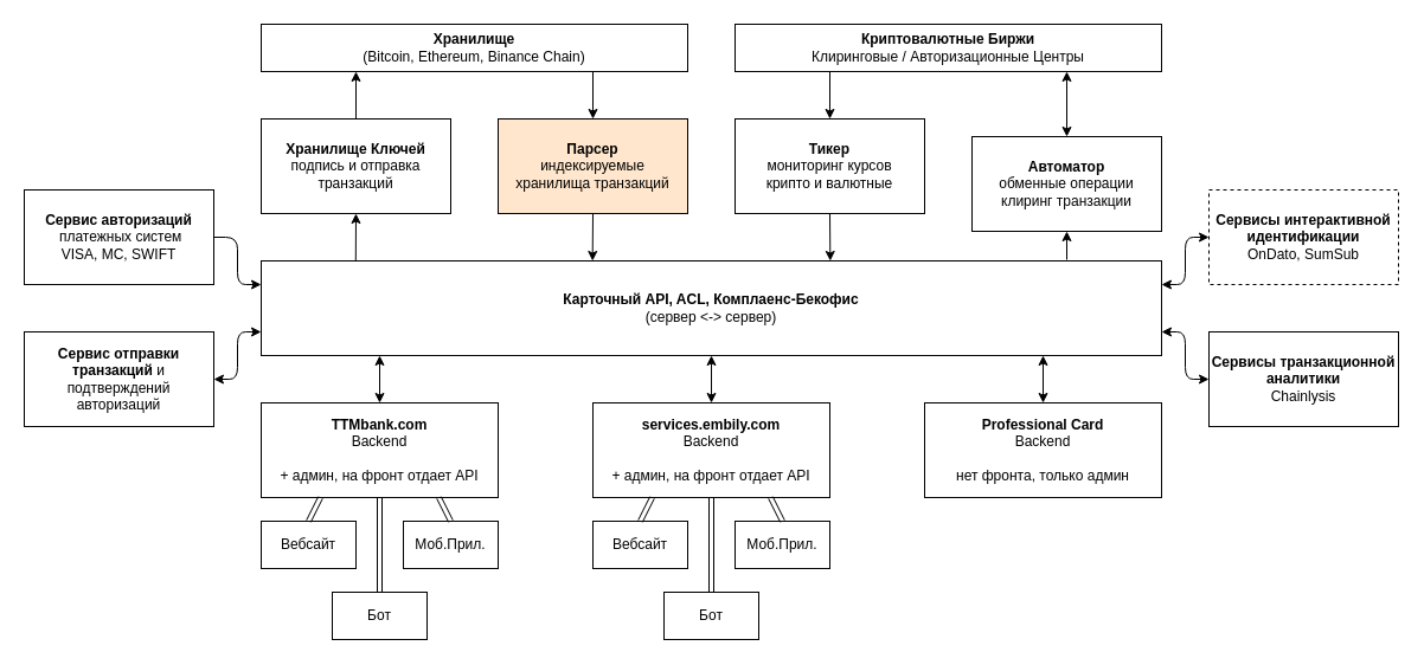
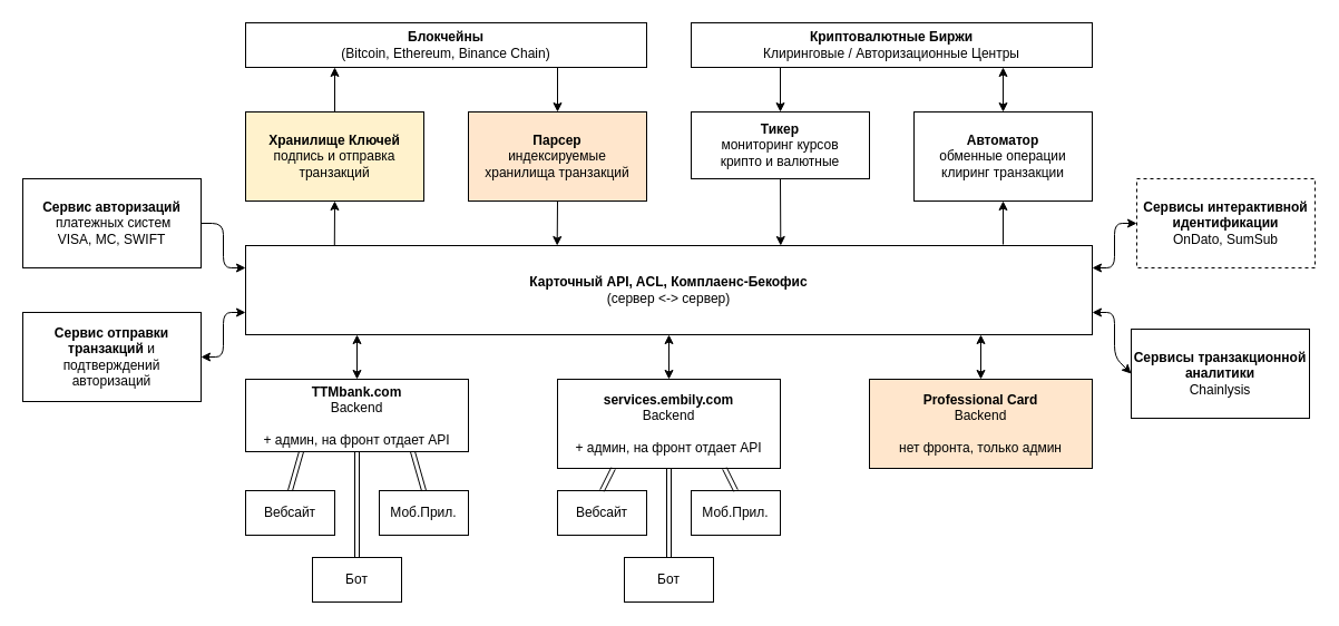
  <mxCell id="0" />
  <mxCell id="1" parent="0" />
  <mxCell id="2" value="&lt;b&gt;Парсер&lt;/b&gt;&lt;br&gt;индексируемые&lt;br&gt;хранилища транзакций" style="rounded=0;whiteSpace=wrap;html=1;fillColor=#ffe6cc;" vertex="1" parent="1"><mxGeometry x="420" y="100" width="160" height="80" as="geometry" /></mxCell>
- <mxCell id="3" value="&lt;b&gt;Тикер&lt;/b&gt;&lt;br&gt;мониторинг курсов&lt;br&gt;крипто и валютные" style="rounded=0;whiteSpace=wrap;html=1;" vertex="1" parent="1"><mxGeometry x="620" y="100" width="160" height="80" as="geometry" /></mxCell>
- <mxCell id="4" value="&lt;b&gt;Автоматор&lt;br&gt;&lt;/b&gt;обменные операции&lt;br&gt;клиринг транзакции" style="rounded=0;whiteSpace=wrap;html=1;" vertex="1" parent="1"><mxGeometry x="820" y="115" width="160" height="80" as="geometry" /></mxCell>
+ <mxCell id="3" value="&lt;b&gt;Тикер&lt;/b&gt;&lt;br&gt;мониторинг курсов&lt;br&gt;крипто и валютные" style="rounded=0;whiteSpace=wrap;html=1;" vertex="1" parent="1"><mxGeometry x="620" y="100" width="160" height="60" as="geometry" /></mxCell>
+ <mxCell id="4" value="&lt;b&gt;Автоматор&lt;br&gt;&lt;/b&gt;обменные операции&lt;br&gt;клиринг транзакции" style="rounded=0;whiteSpace=wrap;html=1;" vertex="1" parent="1"><mxGeometry x="820" y="100" width="160" height="80" as="geometry" /></mxCell>
  <mxCell id="5" value="&lt;b&gt;Криптовалютные Биржи&lt;/b&gt;&lt;br&gt;Клиринговые / Авторизационные Центры" style="rounded=0;whiteSpace=wrap;html=1;" vertex="1" parent="1"><mxGeometry x="620" y="20" width="360" height="40" as="geometry" /></mxCell>
- <mxCell id="6" value="&lt;b&gt;Хранилище&lt;/b&gt;&lt;br&gt;(Bitcoin, Ethereum, Binance Chain)" style="rounded=0;whiteSpace=wrap;html=1;" vertex="1" parent="1"><mxGeometry x="220" y="20" width="360" height="40" as="geometry" /></mxCell>
- <mxCell id="7" value="&lt;b&gt;Хранилище Ключей &lt;/b&gt;подпись и отправка транзакций" style="rounded=0;whiteSpace=wrap;html=1;" vertex="1" parent="1"><mxGeometry x="220" y="100" width="160" height="80" as="geometry" /></mxCell>
+ <mxCell id="6" value="&lt;b&gt;Блокчейны&lt;/b&gt;&lt;br&gt;(Bitcoin, Ethereum, Binance Chain)" style="rounded=0;whiteSpace=wrap;html=1;" vertex="1" parent="1"><mxGeometry x="220" y="20" width="360" height="40" as="geometry" /></mxCell>
+ <mxCell id="7" value="&lt;b&gt;Хранилище Ключей &lt;/b&gt;подпись и отправка транзакций" style="rounded=0;whiteSpace=wrap;html=1;fillColor=#fff2cc;" vertex="1" parent="1"><mxGeometry x="220" y="100" width="160" height="80" as="geometry" /></mxCell>
  <mxCell id="8" value="" style="endArrow=classic;html=1;exitX=0.5;exitY=0;exitDx=0;exitDy=0;" edge="1" parent="1" source="7"><mxGeometry width="50" height="50" relative="1" as="geometry"><mxPoint x="580" y="230" as="sourcePoint" /><mxPoint x="300" as="targetPoint" y="60" /></mxGeometry></mxCell>
  <mxCell id="9" value="" style="endArrow=classic;html=1;entryX=0.5;entryY=0;entryDx=0;entryDy=0;" edge="1" parent="1" target="2"><mxGeometry width="50" height="50" relative="1" as="geometry"><mxPoint x="500" as="sourcePoint" y="60" /><mxPoint x="630" y="180" as="targetPoint" /></mxGeometry></mxCell>
  <mxCell id="10" value="" style="endArrow=classic;html=1;entryX=0.5;entryY=0;entryDx=0;entryDy=0;" edge="1" parent="1" target="3"><mxGeometry width="50" height="50" relative="1" as="geometry"><mxPoint x="700" as="sourcePoint" y="60" /><mxPoint x="630" y="180" as="targetPoint" /></mxGeometry></mxCell>
  <mxCell id="11" value="" style="endArrow=classic;html=1;entryX=0.5;entryY=0;entryDx=0;entryDy=0;startArrow=classic;startFill=1;" edge="1" parent="1" target="4"><mxGeometry width="50" height="50" relative="1" as="geometry"><mxPoint x="900" as="sourcePoint" y="60" /><mxPoint x="710" y="110" as="targetPoint" /></mxGeometry></mxCell>
  <mxCell id="12" value="&lt;b&gt;Карточный API, ACL, Комплаенс-Бекофис&lt;/b&gt;&lt;br&gt;(сервер &amp;lt;-&amp;gt; сервер)&lt;b&gt;&lt;br&gt;&lt;/b&gt;" style="rounded=0;whiteSpace=wrap;html=1;" vertex="1" parent="1"><mxGeometry x="220" y="220" width="760" height="80" as="geometry" /></mxCell>
  <mxCell id="13" value="" style="endArrow=classic;html=1;exitX=0.105;exitY=0;exitDx=0;exitDy=0;entryX=0.5;entryY=1;entryDx=0;entryDy=0;exitPerimeter=0;" edge="1" parent="1" source="12" target="7"><mxGeometry width="50" height="50" relative="1" as="geometry"><mxPoint x="610" y="300" as="sourcePoint" /><mxPoint x="660" y="250" as="targetPoint" /></mxGeometry></mxCell>
  <mxCell id="14" value="" style="endArrow=classic;html=1;exitX=0.5;exitY=1;exitDx=0;exitDy=0;entryX=0.368;entryY=0;entryDx=0;entryDy=0;entryPerimeter=0;" edge="1" parent="1" source="2" target="12"><mxGeometry width="50" height="50" relative="1" as="geometry"><mxPoint x="610" y="300" as="sourcePoint" /><mxPoint x="660" y="250" as="targetPoint" /></mxGeometry></mxCell>
  <mxCell id="15" value="" style="endArrow=classic;html=1;exitX=0.5;exitY=1;exitDx=0;exitDy=0;entryX=0.632;entryY=0;entryDx=0;entryDy=0;entryPerimeter=0;" edge="1" parent="1" source="3" target="12"><mxGeometry width="50" height="50" relative="1" as="geometry"><mxPoint x="510" y="190" as="sourcePoint" /><mxPoint x="509.68" y="230" as="targetPoint" /></mxGeometry></mxCell>
  <mxCell id="16" value="" style="endArrow=classic;html=1;entryX=0.5;entryY=1;entryDx=0;entryDy=0;" edge="1" parent="1" target="4"><mxGeometry width="50" height="50" relative="1" as="geometry"><mxPoint x="900" y="219" as="sourcePoint" /><mxPoint x="710.32" y="230" as="targetPoint" /></mxGeometry></mxCell>
  <mxCell id="17" value="&lt;b&gt;Сервис авторизаций &amp;nbsp;&lt;/b&gt;платежных систем&lt;br&gt;VISA, MC, SWIFT" style="rounded=0;whiteSpace=wrap;html=1;" vertex="1" parent="1"><mxGeometry x="20" y="160" width="160" height="80" as="geometry" /></mxCell>
  <mxCell id="18" value="&lt;b&gt;Сервис отправки транзакций&lt;/b&gt; и подтверждений авторизаций" style="rounded=0;whiteSpace=wrap;html=1;" vertex="1" parent="1"><mxGeometry x="20" y="280" width="160" height="80" as="geometry" /></mxCell>
  <mxCell id="19" value="" style="endArrow=classic;html=1;exitX=1;exitY=0.5;exitDx=0;exitDy=0;entryX=0;entryY=0.25;entryDx=0;entryDy=0;" edge="1" parent="1" source="17" target="12"><mxGeometry width="50" height="50" relative="1" as="geometry"><mxPoint x="400" y="270" as="sourcePoint" /><mxPoint x="450" y="220" as="targetPoint" /><Array as="points"><mxPoint x="200" y="200" /><mxPoint x="200" y="240" /></Array></mxGeometry></mxCell>
  <mxCell id="20" value="" style="endArrow=classic;html=1;exitX=1;exitY=0.5;exitDx=0;exitDy=0;entryX=0;entryY=0.75;entryDx=0;entryDy=0;startArrow=classic;startFill=1;" edge="1" parent="1" source="18" target="12"><mxGeometry width="50" height="50" relative="1" as="geometry"><mxPoint x="190" y="210" as="sourcePoint" /><mxPoint x="230" y="250" as="targetPoint" /><Array as="points"><mxPoint x="200" y="320" /><mxPoint x="200" y="280" /></Array></mxGeometry></mxCell>
- <mxCell id="21" value="TTMbank.com&lt;br&gt;&lt;span style=&quot;font-weight: normal&quot;&gt;Backend&lt;br&gt;&lt;br&gt;&lt;/span&gt;&lt;span style=&quot;font-weight: normal&quot;&gt;+&amp;nbsp;админ,&amp;nbsp;&lt;/span&gt;&lt;span style=&quot;font-weight: normal&quot;&gt;на фронт отдает API&lt;br&gt;&lt;/span&gt;" style="rounded=0;whiteSpace=wrap;html=1;fontStyle=1" vertex="1" parent="1"><mxGeometry x="220" y="340" width="200" height="80" as="geometry" /></mxCell>
+ <mxCell id="21" value="TTMbank.com&lt;br&gt;&lt;span style=&quot;font-weight: normal&quot;&gt;Backend&lt;br&gt;&lt;br&gt;&lt;/span&gt;&lt;span style=&quot;font-weight: normal&quot;&gt;+&amp;nbsp;админ,&amp;nbsp;&lt;/span&gt;&lt;span style=&quot;font-weight: normal&quot;&gt;на фронт отдает API&lt;br&gt;&lt;/span&gt;" style="rounded=0;whiteSpace=wrap;html=1;fontStyle=1" vertex="1" parent="1"><mxGeometry x="220" y="340" width="200" height="65" as="geometry" /></mxCell>
  <mxCell id="22" value="services.embily.com&lt;br&gt;&lt;span style=&quot;font-weight: normal&quot;&gt;Backend&lt;br&gt;&lt;br&gt;&lt;/span&gt;&lt;span style=&quot;font-weight: normal&quot;&gt;+ админ, на фронт отдает API&lt;/span&gt;&lt;span style=&quot;font-weight: normal&quot;&gt;&lt;br&gt;&lt;/span&gt;" style="rounded=0;whiteSpace=wrap;html=1;fontStyle=1" vertex="1" parent="1"><mxGeometry x="500" y="340" width="200" height="80" as="geometry" /></mxCell>
  <mxCell id="23" value="" style="endArrow=classic;html=1;entryX=0.5;entryY=0;entryDx=0;entryDy=0;startArrow=classic;startFill=1;" edge="1" parent="1" target="21"><mxGeometry width="50" height="50" relative="1" as="geometry"><mxPoint x="320" y="300" as="sourcePoint" /><mxPoint x="310" y="190" as="targetPoint" /></mxGeometry></mxCell>
- <mxCell id="24" value="Professional Card&lt;br&gt;&lt;span style=&quot;font-weight: normal&quot;&gt;Backend&lt;br&gt;&lt;br&gt;нет фронта, только админ&lt;br&gt;&lt;/span&gt;" style="rounded=0;whiteSpace=wrap;html=1;fontStyle=1" vertex="1" parent="1"><mxGeometry x="780" y="340" width="200" height="80" as="geometry" /></mxCell>
+ <mxCell id="24" value="Professional Card&lt;br&gt;&lt;span style=&quot;font-weight: normal&quot;&gt;Backend&lt;br&gt;&lt;br&gt;нет фронта, только админ&lt;br&gt;&lt;/span&gt;" style="rounded=0;whiteSpace=wrap;html=1;fontStyle=1;fillColor=#ffe6cc;" vertex="1" parent="1"><mxGeometry x="780" y="340" width="200" height="80" as="geometry" /></mxCell>
  <mxCell id="25" value="" style="endArrow=classic;html=1;entryX=0.5;entryY=0;entryDx=0;entryDy=0;startArrow=classic;startFill=1;" edge="1" parent="1"><mxGeometry width="50" height="50" relative="1" as="geometry"><mxPoint x="600" y="300" as="sourcePoint" /><mxPoint x="600" y="340" as="targetPoint" /></mxGeometry></mxCell>
  <mxCell id="26" value="" style="endArrow=classic;html=1;entryX=0.5;entryY=0;entryDx=0;entryDy=0;startArrow=classic;startFill=1;" edge="1" parent="1"><mxGeometry width="50" height="50" relative="1" as="geometry"><mxPoint x="880" y="300" as="sourcePoint" /><mxPoint x="880" y="340" as="targetPoint" /></mxGeometry></mxCell>
  <mxCell id="27" value="Вебсайт" style="rounded=0;whiteSpace=wrap;html=1;" vertex="1" parent="1"><mxGeometry x="220" y="440" width="80" height="40" as="geometry" /></mxCell>
  <mxCell id="28" value="Бот" style="rounded=0;whiteSpace=wrap;html=1;" vertex="1" parent="1"><mxGeometry x="280" y="500" width="80" height="40" as="geometry" /></mxCell>
  <mxCell id="29" value="Моб.Прил." style="rounded=0;whiteSpace=wrap;html=1;" vertex="1" parent="1"><mxGeometry x="340" y="440" width="80" height="40" as="geometry" /></mxCell>
  <mxCell id="30" value="Вебсайт" style="rounded=0;whiteSpace=wrap;html=1;" vertex="1" parent="1"><mxGeometry x="500" y="440" width="80" height="40" as="geometry" /></mxCell>
  <mxCell id="31" value="Бот" style="rounded=0;whiteSpace=wrap;html=1;" vertex="1" parent="1"><mxGeometry x="560" y="500" width="80" height="40" as="geometry" /></mxCell>
  <mxCell id="32" value="Моб.Прил." style="rounded=0;whiteSpace=wrap;html=1;" vertex="1" parent="1"><mxGeometry x="620" y="440" width="80" height="40" as="geometry" /></mxCell>
  <mxCell id="33" value="" style="shape=link;html=1;startArrow=classic;startFill=1;exitX=0.25;exitY=1;exitDx=0;exitDy=0;entryX=0.5;entryY=0;entryDx=0;entryDy=0;" edge="1" parent="1" source="21" target="27"><mxGeometry width="100" relative="1" as="geometry"><mxPoint x="490" y="310" as="sourcePoint" /><mxPoint x="590" y="310" as="targetPoint" /></mxGeometry></mxCell>
  <mxCell id="34" value="" style="shape=link;html=1;startArrow=classic;startFill=1;exitX=0.5;exitY=1;exitDx=0;exitDy=0;entryX=0.5;entryY=0;entryDx=0;entryDy=0;" edge="1" parent="1" source="21" target="28"><mxGeometry width="100" relative="1" as="geometry"><mxPoint x="270" y="430" as="sourcePoint" /><mxPoint x="260" y="450" as="targetPoint" /></mxGeometry></mxCell>
  <mxCell id="35" value="" style="shape=link;html=1;startArrow=classic;startFill=1;exitX=0.75;exitY=1;exitDx=0;exitDy=0;entryX=0.5;entryY=0;entryDx=0;entryDy=0;" edge="1" parent="1" source="21" target="29"><mxGeometry width="100" relative="1" as="geometry"><mxPoint x="310" y="430" as="sourcePoint" /><mxPoint x="310" y="500" as="targetPoint" /></mxGeometry></mxCell>
  <mxCell id="36" value="" style="shape=link;html=1;startArrow=classic;startFill=1;exitX=0.25;exitY=1;exitDx=0;exitDy=0;entryX=0.5;entryY=0;entryDx=0;entryDy=0;" edge="1" parent="1" source="22" target="30"><mxGeometry width="100" relative="1" as="geometry"><mxPoint x="370" y="430" as="sourcePoint" /><mxPoint x="360" y="450" as="targetPoint" /></mxGeometry></mxCell>
  <mxCell id="37" value="" style="shape=link;html=1;startArrow=classic;startFill=1;exitX=0.5;exitY=1;exitDx=0;exitDy=0;entryX=0.5;entryY=0;entryDx=0;entryDy=0;" edge="1" parent="1" source="22" target="31"><mxGeometry width="100" relative="1" as="geometry"><mxPoint x="570" y="430" as="sourcePoint" /><mxPoint x="560" y="450" as="targetPoint" /></mxGeometry></mxCell>
  <mxCell id="38" value="" style="shape=link;html=1;startArrow=classic;startFill=1;exitX=0.75;exitY=1;exitDx=0;exitDy=0;entryX=0.5;entryY=0;entryDx=0;entryDy=0;" edge="1" parent="1" source="22" target="32"><mxGeometry width="100" relative="1" as="geometry"><mxPoint x="610" y="430" as="sourcePoint" /><mxPoint x="610" y="510" as="targetPoint" /></mxGeometry></mxCell>
  <mxCell id="39" value="&lt;b&gt;Сервисы интерактивной&lt;br&gt;идентификации&lt;br&gt;&lt;/b&gt;OnDato, SumSub" style="rounded=0;whiteSpace=wrap;html=1;dashed=1;" vertex="1" parent="1"><mxGeometry x="1020" y="160" width="160" height="80" as="geometry" /></mxCell>
- <mxCell id="40" value="&lt;b&gt;Сервисы транзакционной&lt;br&gt;аналитики&lt;br&gt;&lt;/b&gt;Chainlysis" style="rounded=0;whiteSpace=wrap;html=1;" vertex="1" parent="1"><mxGeometry x="1020" y="280" width="160" height="80" as="geometry" /></mxCell>
+ <mxCell id="40" value="&lt;b&gt;Сервисы транзакционной&lt;br&gt;аналитики&lt;br&gt;&lt;/b&gt;Chainlysis" style="rounded=0;whiteSpace=wrap;html=1;" vertex="1" parent="1"><mxGeometry x="1015" y="295" width="160" height="80" as="geometry" /></mxCell>
  <mxCell id="41" value="" style="endArrow=classic;html=1;exitX=1;exitY=0.75;exitDx=0;exitDy=0;entryX=0;entryY=0.5;entryDx=0;entryDy=0;startArrow=classic;startFill=1;" edge="1" parent="1" source="12" target="40"><mxGeometry width="50" height="50" relative="1" as="geometry"><mxPoint x="980" y="330" as="sourcePoint" /><mxPoint x="1020" y="290" as="targetPoint" /><Array as="points"><mxPoint x="1000" y="280" /><mxPoint x="1000" y="320" /></Array></mxGeometry></mxCell>
  <mxCell id="42" value="" style="endArrow=classic;html=1;exitX=1;exitY=0.25;exitDx=0;exitDy=0;entryX=0;entryY=0.5;entryDx=0;entryDy=0;startArrow=classic;startFill=1;" edge="1" parent="1" source="12" target="39"><mxGeometry width="50" height="50" relative="1" as="geometry"><mxPoint x="990" y="290" as="sourcePoint" /><mxPoint x="1030" y="330" as="targetPoint" /><Array as="points"><mxPoint x="1000" y="240" /><mxPoint x="1000" y="200" /></Array></mxGeometry></mxCell>
